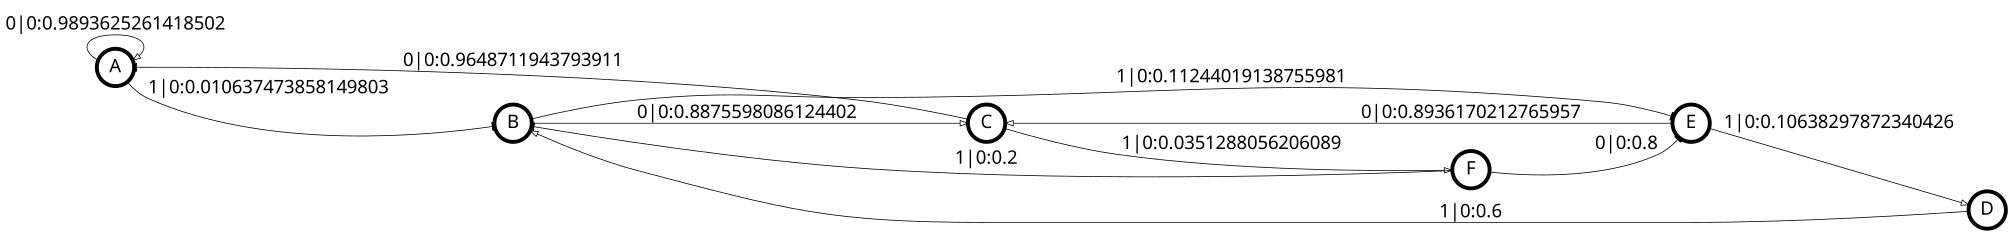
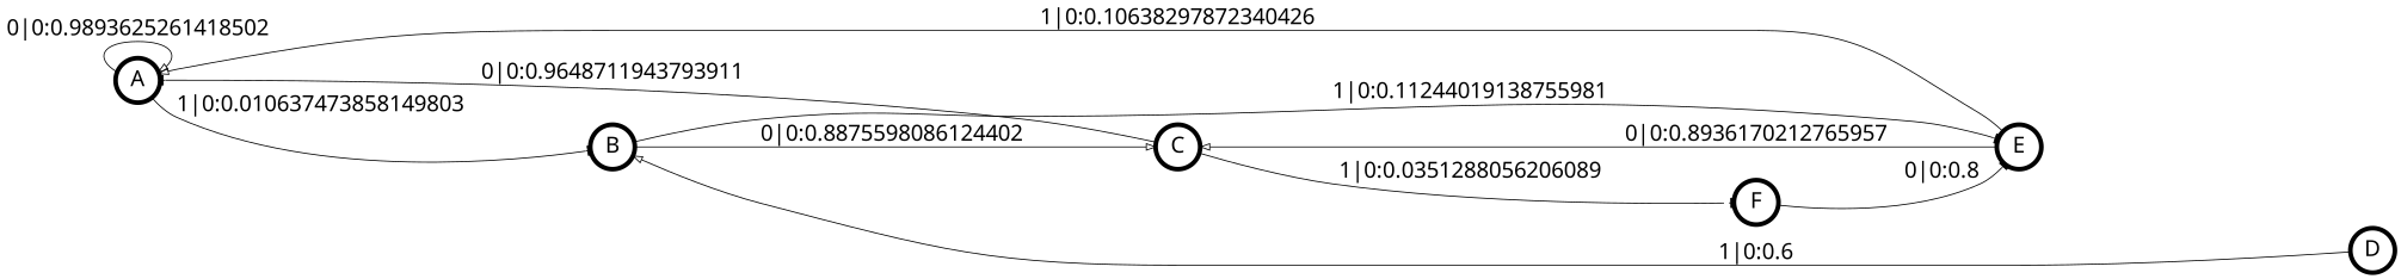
  digraph {
    fontname="CMU Serif Roman"
    rankdir=LR
    node [fontname="CMU Serif Roman" fontsize=24 penwidth=5 shape=circle]
    edge [arrowhead=onormal fontname="CMU Serif Roman" fontsize=24]
    A
    B
    C
    E
    F
    D
    A -> A [label="0|0:0.9893625261418502\l"]
    A -> B [arrowhead=tee label="1|0:0.010637473858149803\l"]
    B -> C [label="0|0:0.8875598086124402\l"]
    B -> E [arrowhead=tee label="1|0:0.11244019138755981\l"]
    C -> A [arrowhead=tee label="0|0:0.9648711943793911\l"]
-   C -> F [label="1|0:0.0351288056206089\l"]
+   C -> F [arrowhead=tee label="1|0:0.0351288056206089\l"]
    E -> C [label="0|0:0.8936170212765957\l"]
-   E -> D [label="1|0:0.10638297872340426\l"]
-   F -> B [arrowhead=tee label="1|0:0.2\l"]
+   E -> A [label="1|0:0.10638297872340426\l"]
    F -> E [arrowhead=tee label="0|0:0.8\l"]
    D -> B [label="1|0:0.6\l"]
  }
